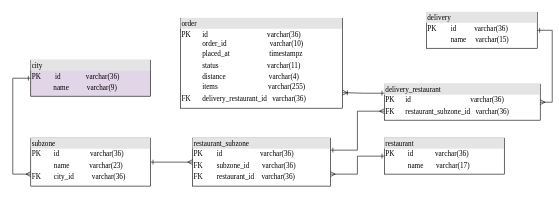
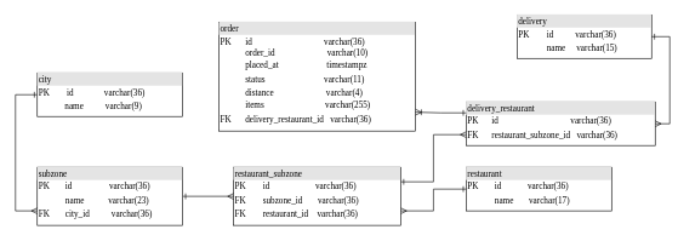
  <mxCell id="0" />
  <mxCell id="1" parent="0" />
  <mxCell id="2" value="&lt;div style=&quot;box-sizing: border-box; width: 100%; background-color: rgb(228, 228, 228); padding: 2px;&quot;&gt;order&lt;/div&gt;&lt;table style=&quot;width: 100% ; font-size: 1em&quot; cellpadding=&quot;2&quot; cellspacing=&quot;0&quot;&gt;&lt;tbody&gt;&lt;tr&gt;&lt;td&gt;PK&lt;br&gt;&lt;br&gt;&lt;/td&gt;&lt;td&gt;&amp;nbsp; &amp;nbsp;id &amp;nbsp; &amp;nbsp; &amp;nbsp; &amp;nbsp; &amp;nbsp; &amp;nbsp; &amp;nbsp; &amp;nbsp; &amp;nbsp; &amp;nbsp; &amp;nbsp; &amp;nbsp; &amp;nbsp; &amp;nbsp; &amp;nbsp; &amp;nbsp; varchar(36)&lt;br&gt;&amp;nbsp; &amp;nbsp;order_id &amp;nbsp; &amp;nbsp; &amp;nbsp; &amp;nbsp; &amp;nbsp; &amp;nbsp; &amp;nbsp; &amp;nbsp; &amp;nbsp; &amp;nbsp; &amp;nbsp; &amp;nbsp;varchar(10)&lt;/td&gt;&lt;/tr&gt;&lt;tr&gt;&lt;td&gt;&lt;br&gt;&lt;/td&gt;&lt;td&gt;&amp;nbsp; &amp;nbsp;placed_at &amp;nbsp; &amp;nbsp; &amp;nbsp; &amp;nbsp; &amp;nbsp; &amp;nbsp; &amp;nbsp; &amp;nbsp; &amp;nbsp; &amp;nbsp; &amp;nbsp;timestampz&lt;/td&gt;&lt;/tr&gt;&lt;tr&gt;&lt;td&gt;&lt;/td&gt;&lt;td&gt;&amp;nbsp; &amp;nbsp;status &amp;nbsp; &amp;nbsp; &amp;nbsp; &amp;nbsp; &amp;nbsp; &amp;nbsp; &amp;nbsp; &amp;nbsp; &amp;nbsp; &amp;nbsp; &amp;nbsp; &amp;nbsp; &amp;nbsp; varchar(11)&lt;/td&gt;&lt;/tr&gt;&lt;tr&gt;&lt;td&gt;&lt;br&gt;&lt;/td&gt;&lt;td&gt;&amp;nbsp; &amp;nbsp;distance &amp;nbsp; &amp;nbsp; &amp;nbsp; &amp;nbsp; &amp;nbsp; &amp;nbsp; &amp;nbsp; &amp;nbsp; &amp;nbsp; &amp;nbsp; &amp;nbsp; &amp;nbsp;varchar(4)&lt;br&gt;&lt;/td&gt;&lt;/tr&gt;&lt;tr&gt;&lt;td&gt;&lt;br&gt;&lt;/td&gt;&lt;td&gt;&amp;nbsp; &amp;nbsp;items &amp;nbsp; &amp;nbsp; &amp;nbsp; &amp;nbsp; &amp;nbsp; &amp;nbsp; &amp;nbsp; &amp;nbsp; &amp;nbsp; &amp;nbsp; &amp;nbsp; &amp;nbsp; &amp;nbsp; &amp;nbsp;varchar(255)&lt;br&gt;&lt;/td&gt;&lt;/tr&gt;&lt;tr&gt;&lt;td&gt;FK&lt;br&gt;&lt;/td&gt;&lt;td&gt;&amp;nbsp; &amp;nbsp;delivery_restaurant_id &amp;nbsp; varchar(36)&lt;/td&gt;&lt;/tr&gt;&lt;tr&gt;&lt;td&gt;&lt;/td&gt;&lt;td&gt;&lt;/td&gt;&lt;/tr&gt;&lt;/tbody&gt;&lt;/table&gt;" style="verticalAlign=top;align=left;overflow=fill;html=1;rounded=0;shadow=0;comic=0;labelBackgroundColor=none;strokeWidth=1;fontFamily=Verdana;fontSize=12" parent="1" vertex="1"><mxGeometry x="300" y="30" width="270" height="150" as="geometry" /></mxCell>
  <mxCell id="3" value="&lt;div style=&quot;box-sizing: border-box; width: 100%; background-color: rgb(228, 228, 228); padding: 2px;&quot;&gt;delivery&lt;/div&gt;&lt;table style=&quot;width: 100% ; font-size: 1em&quot; cellpadding=&quot;2&quot; cellspacing=&quot;0&quot;&gt;&lt;tbody&gt;&lt;tr&gt;&lt;td&gt;PK&lt;/td&gt;&lt;td&gt;&amp;nbsp; &amp;nbsp; id &amp;nbsp; &amp;nbsp; &amp;nbsp; &amp;nbsp; &amp;nbsp;varchar(36)&lt;/td&gt;&lt;/tr&gt;&lt;tr&gt;&lt;td&gt;&lt;br&gt;&lt;/td&gt;&lt;td&gt;&amp;nbsp; &amp;nbsp; name &amp;nbsp; &amp;nbsp; varchar(15)&lt;/td&gt;&lt;/tr&gt;&lt;tr&gt;&lt;td&gt;&lt;br&gt;&lt;/td&gt;&lt;td&gt;&lt;/td&gt;&lt;/tr&gt;&lt;/tbody&gt;&lt;/table&gt;" style="verticalAlign=top;align=left;overflow=fill;html=1;rounded=0;shadow=0;comic=0;labelBackgroundColor=none;strokeWidth=1;fontFamily=Verdana;fontSize=12" parent="1" vertex="1"><mxGeometry x="710" y="20" width="185" height="60" as="geometry" /></mxCell>
  <mxCell id="4" style="edgeStyle=orthogonalEdgeStyle;rounded=0;orthogonalLoop=1;jettySize=auto;html=1;exitX=1;exitY=0.5;exitDx=0;exitDy=0;entryX=1;entryY=0.5;entryDx=0;entryDy=0;startArrow=ERmany;startFill=0;endArrow=ERone;endFill=0;" parent="1" source="5" target="3" edge="1"><mxGeometry relative="1" as="geometry" /></mxCell>
  <mxCell id="5" value="&lt;div style=&quot;box-sizing: border-box; width: 100%; background-color: rgb(228, 228, 228); padding: 2px;&quot;&gt;delivery_restaurant&lt;/div&gt;&lt;table style=&quot;width: 100% ; font-size: 1em&quot; cellpadding=&quot;2&quot; cellspacing=&quot;0&quot;&gt;&lt;tbody&gt;&lt;tr&gt;&lt;td&gt;PK&lt;/td&gt;&lt;td&gt;&amp;nbsp; &amp;nbsp;id &amp;nbsp; &amp;nbsp; &amp;nbsp; &amp;nbsp; &amp;nbsp; &amp;nbsp; &amp;nbsp; &amp;nbsp; &amp;nbsp; &amp;nbsp; &amp;nbsp; &amp;nbsp; &amp;nbsp; &amp;nbsp; &amp;nbsp; &amp;nbsp; varchar(36)&lt;/td&gt;&lt;/tr&gt;&lt;tr&gt;&lt;td&gt;FK&lt;/td&gt;&lt;td&gt;&amp;nbsp; &amp;nbsp;restaurant_subzone_id&amp;nbsp;&amp;nbsp; varchar(36)&lt;br&gt;&lt;/td&gt;&lt;/tr&gt;&lt;tr&gt;&lt;td&gt;&lt;br&gt;&lt;/td&gt;&lt;td&gt;&lt;/td&gt;&lt;/tr&gt;&lt;tr&gt;&lt;td&gt;&lt;br&gt;&lt;/td&gt;&lt;td&gt;&lt;/td&gt;&lt;/tr&gt;&lt;/tbody&gt;&lt;/table&gt;" style="verticalAlign=top;align=left;overflow=fill;html=1;rounded=0;shadow=0;comic=0;labelBackgroundColor=none;strokeWidth=1;fontFamily=Verdana;fontSize=12" parent="1" vertex="1"><mxGeometry x="640" y="140" width="260" height="60" as="geometry" /></mxCell>
  <mxCell id="6" style="edgeStyle=orthogonalEdgeStyle;rounded=0;orthogonalLoop=1;jettySize=auto;html=1;exitX=0;exitY=0.25;exitDx=0;exitDy=0;entryX=1.001;entryY=0.827;entryDx=0;entryDy=0;entryPerimeter=0;endArrow=ERoneToMany;endFill=0;startArrow=ERone;startFill=0;" parent="1" source="5" target="2" edge="1"><mxGeometry relative="1" as="geometry" /></mxCell>
  <mxCell id="7" value="&lt;div style=&quot;box-sizing: border-box; width: 100%; background-color: rgb(228, 228, 228); padding: 2px;&quot;&gt;restaurant&lt;br&gt;&lt;/div&gt;&lt;table style=&quot;width: 100% ; font-size: 1em&quot; cellpadding=&quot;2&quot; cellspacing=&quot;0&quot;&gt;&lt;tbody&gt;&lt;tr&gt;&lt;td&gt;PK&lt;/td&gt;&lt;td&gt;&amp;nbsp; &amp;nbsp;id &amp;nbsp; &amp;nbsp; &amp;nbsp; &amp;nbsp; &amp;nbsp; &amp;nbsp;varchar(36)&lt;/td&gt;&lt;/tr&gt;&lt;tr&gt;&lt;td&gt;&lt;br&gt;&lt;/td&gt;&lt;td&gt;&amp;nbsp; &amp;nbsp;name &amp;nbsp; &amp;nbsp; &amp;nbsp; varchar(17)&lt;/td&gt;&lt;/tr&gt;&lt;tr&gt;&lt;td&gt;&lt;br&gt;&lt;/td&gt;&lt;td&gt;&lt;br&gt;&lt;/td&gt;&lt;/tr&gt;&lt;/tbody&gt;&lt;/table&gt;" style="verticalAlign=top;align=left;overflow=fill;html=1;rounded=0;shadow=0;comic=0;labelBackgroundColor=none;strokeWidth=1;fontFamily=Verdana;fontSize=12" parent="1" vertex="1"><mxGeometry x="640" y="230" width="200" height="60" as="geometry" /></mxCell>
  <mxCell id="8" style="edgeStyle=orthogonalEdgeStyle;rounded=0;orthogonalLoop=1;jettySize=auto;html=1;exitX=1;exitY=0.75;exitDx=0;exitDy=0;entryX=0;entryY=0.5;entryDx=0;entryDy=0;startArrow=ERmany;startFill=0;endArrow=ERone;endFill=0;" parent="1" source="10" target="7" edge="1"><mxGeometry relative="1" as="geometry" /></mxCell>
  <mxCell id="9" style="edgeStyle=orthogonalEdgeStyle;rounded=0;orthogonalLoop=1;jettySize=auto;html=1;exitX=1;exitY=0.25;exitDx=0;exitDy=0;entryX=0;entryY=0.75;entryDx=0;entryDy=0;startArrow=ERone;startFill=0;endArrow=ERmany;endFill=0;" parent="1" source="10" target="5" edge="1"><mxGeometry relative="1" as="geometry" /></mxCell>
  <mxCell id="10" value="&lt;div style=&quot;box-sizing: border-box; width: 100%; background-color: rgb(228, 228, 228); padding: 2px;&quot;&gt;restaurant_subzone&lt;/div&gt;&lt;table style=&quot;width: 100% ; font-size: 1em&quot; cellpadding=&quot;2&quot; cellspacing=&quot;0&quot;&gt;&lt;tbody&gt;&lt;tr&gt;&lt;td&gt;PK&lt;/td&gt;&lt;td&gt;&amp;nbsp; &amp;nbsp; id &amp;nbsp; &amp;nbsp; &amp;nbsp; &amp;nbsp; &amp;nbsp; &amp;nbsp; &amp;nbsp; &amp;nbsp; &amp;nbsp;&amp;nbsp;&amp;nbsp; varchar(36)&lt;/td&gt;&lt;/tr&gt;&lt;tr&gt;&lt;td&gt;FK&lt;/td&gt;&lt;td&gt;&amp;nbsp; &amp;nbsp; subzone_id &amp;nbsp; &amp;nbsp; &amp;nbsp; varchar(36)&lt;/td&gt;&lt;/tr&gt;&lt;tr&gt;&lt;td&gt;FK&lt;/td&gt;&lt;td&gt;&amp;nbsp; &amp;nbsp; restaurant_id&amp;nbsp;&amp;nbsp;&amp;nbsp; varchar(36)&lt;/td&gt;&lt;/tr&gt;&lt;tr&gt;&lt;td&gt;&lt;br&gt;&lt;/td&gt;&lt;td&gt;&lt;/td&gt;&lt;/tr&gt;&lt;/tbody&gt;&lt;/table&gt;" style="verticalAlign=top;align=left;overflow=fill;html=1;rounded=0;shadow=0;comic=0;labelBackgroundColor=none;strokeWidth=1;fontFamily=Verdana;fontSize=12" parent="1" vertex="1"><mxGeometry x="320" y="230" width="230" height="80" as="geometry" /></mxCell>
  <mxCell id="11" style="edgeStyle=orthogonalEdgeStyle;rounded=0;orthogonalLoop=1;jettySize=auto;html=1;exitX=1;exitY=0.5;exitDx=0;exitDy=0;entryX=0;entryY=0.5;entryDx=0;entryDy=0;startArrow=ERone;startFill=0;endArrow=ERmany;endFill=0;" parent="1" source="12" target="10" edge="1"><mxGeometry relative="1" as="geometry" /></mxCell>
  <mxCell id="12" value="&lt;div style=&quot;box-sizing: border-box; width: 100%; background-color: rgb(228, 228, 228); padding: 2px;&quot;&gt;subzone&lt;/div&gt;&lt;table style=&quot;width: 100% ; font-size: 1em&quot; cellpadding=&quot;2&quot; cellspacing=&quot;0&quot;&gt;&lt;tbody&gt;&lt;tr&gt;&lt;td&gt;PK&lt;/td&gt;&lt;td&gt;&amp;nbsp; &amp;nbsp; id &amp;nbsp; &amp;nbsp; &amp;nbsp; &amp;nbsp; &amp;nbsp; &amp;nbsp; &amp;nbsp; &amp;nbsp; varchar(36)&lt;/td&gt;&lt;/tr&gt;&lt;tr&gt;&lt;td&gt;&lt;br&gt;&lt;/td&gt;&lt;td&gt;&amp;nbsp; &amp;nbsp; name &amp;nbsp; &amp;nbsp; &amp;nbsp; &amp;nbsp; &amp;nbsp; varchar(23)&lt;/td&gt;&lt;/tr&gt;&lt;tr&gt;&lt;td&gt;FK&lt;/td&gt;&lt;td&gt;&amp;nbsp; &amp;nbsp; city_id &amp;nbsp; &amp;nbsp; &amp;nbsp; &amp;nbsp; &amp;nbsp;varchar(36)&lt;/td&gt;&lt;/tr&gt;&lt;/tbody&gt;&lt;/table&gt;" style="verticalAlign=top;align=left;overflow=fill;html=1;rounded=0;shadow=0;comic=0;labelBackgroundColor=none;strokeWidth=1;fontFamily=Verdana;fontSize=12" parent="1" vertex="1"><mxGeometry x="50" y="230" width="200" height="80" as="geometry" /></mxCell>
  <mxCell id="13" style="edgeStyle=orthogonalEdgeStyle;rounded=0;orthogonalLoop=1;jettySize=auto;html=1;exitX=0;exitY=0.5;exitDx=0;exitDy=0;entryX=0;entryY=0.75;entryDx=0;entryDy=0;startArrow=ERone;startFill=0;endArrow=ERmany;endFill=0;" parent="1" source="14" target="12" edge="1"><mxGeometry relative="1" as="geometry"><Array as="points"><mxPoint x="20" y="130" /><mxPoint x="20" y="290" /></Array></mxGeometry></mxCell>
- <mxCell id="14" value="&lt;div style=&quot;box-sizing: border-box; width: 100%; background-color: rgb(228, 228, 228); padding: 2px;&quot;&gt;city&lt;/div&gt;&lt;table style=&quot;width: 100% ; font-size: 1em&quot; cellpadding=&quot;2&quot; cellspacing=&quot;0&quot;&gt;&lt;tbody&gt;&lt;tr&gt;&lt;td&gt;PK&lt;/td&gt;&lt;td&gt;&amp;nbsp; &amp;nbsp; id &amp;nbsp; &amp;nbsp; &amp;nbsp; &amp;nbsp; &amp;nbsp; &amp;nbsp; &amp;nbsp;varchar(36)&lt;/td&gt;&lt;/tr&gt;&lt;tr&gt;&lt;td&gt;&lt;br&gt;&lt;/td&gt;&lt;td&gt;&amp;nbsp; &amp;nbsp;name&amp;nbsp;&amp;nbsp; &amp;nbsp; &amp;nbsp; &amp;nbsp; &amp;nbsp;varchar(9)&lt;/td&gt;&lt;/tr&gt;&lt;tr&gt;&lt;td&gt;&lt;br&gt;&lt;/td&gt;&lt;td&gt;&lt;br&gt;&lt;/td&gt;&lt;/tr&gt;&lt;/tbody&gt;&lt;/table&gt;" style="verticalAlign=top;align=left;overflow=fill;html=1;rounded=0;shadow=0;comic=0;labelBackgroundColor=none;strokeWidth=1;fontFamily=Verdana;fontSize=12;fillColor=#e1d5e7;" parent="1" vertex="1"><mxGeometry x="50" y="100" width="200" height="60" as="geometry" /></mxCell>
+ <mxCell id="14" value="&lt;div style=&quot;box-sizing: border-box; width: 100%; background-color: rgb(228, 228, 228); padding: 2px;&quot;&gt;city&lt;/div&gt;&lt;table style=&quot;width: 100% ; font-size: 1em&quot; cellpadding=&quot;2&quot; cellspacing=&quot;0&quot;&gt;&lt;tbody&gt;&lt;tr&gt;&lt;td&gt;PK&lt;/td&gt;&lt;td&gt;&amp;nbsp; &amp;nbsp; id &amp;nbsp; &amp;nbsp; &amp;nbsp; &amp;nbsp; &amp;nbsp; &amp;nbsp; &amp;nbsp;varchar(36)&lt;/td&gt;&lt;/tr&gt;&lt;tr&gt;&lt;td&gt;&lt;br&gt;&lt;/td&gt;&lt;td&gt;&amp;nbsp; &amp;nbsp;name&amp;nbsp;&amp;nbsp; &amp;nbsp; &amp;nbsp; &amp;nbsp; &amp;nbsp;varchar(9)&lt;/td&gt;&lt;/tr&gt;&lt;tr&gt;&lt;td&gt;&lt;br&gt;&lt;/td&gt;&lt;td&gt;&lt;br&gt;&lt;/td&gt;&lt;/tr&gt;&lt;/tbody&gt;&lt;/table&gt;" style="verticalAlign=top;align=left;overflow=fill;html=1;rounded=0;shadow=0;comic=0;labelBackgroundColor=none;strokeWidth=1;fontFamily=Verdana;fontSize=12" parent="1" vertex="1"><mxGeometry x="50" y="100" width="200" height="60" as="geometry" /></mxCell>
